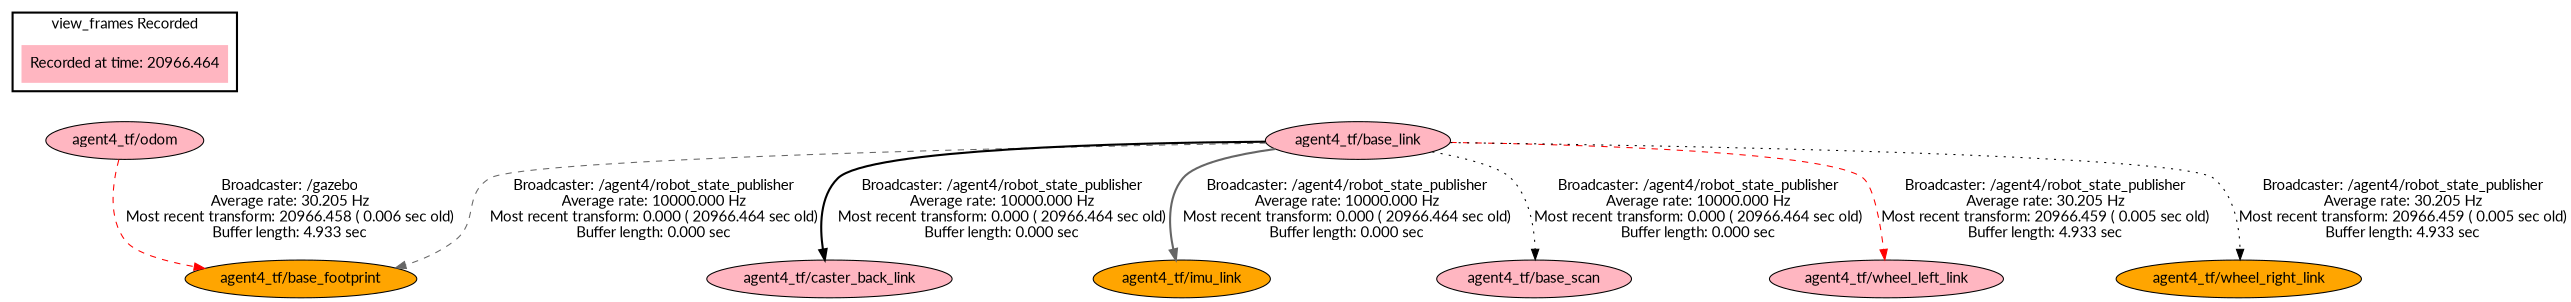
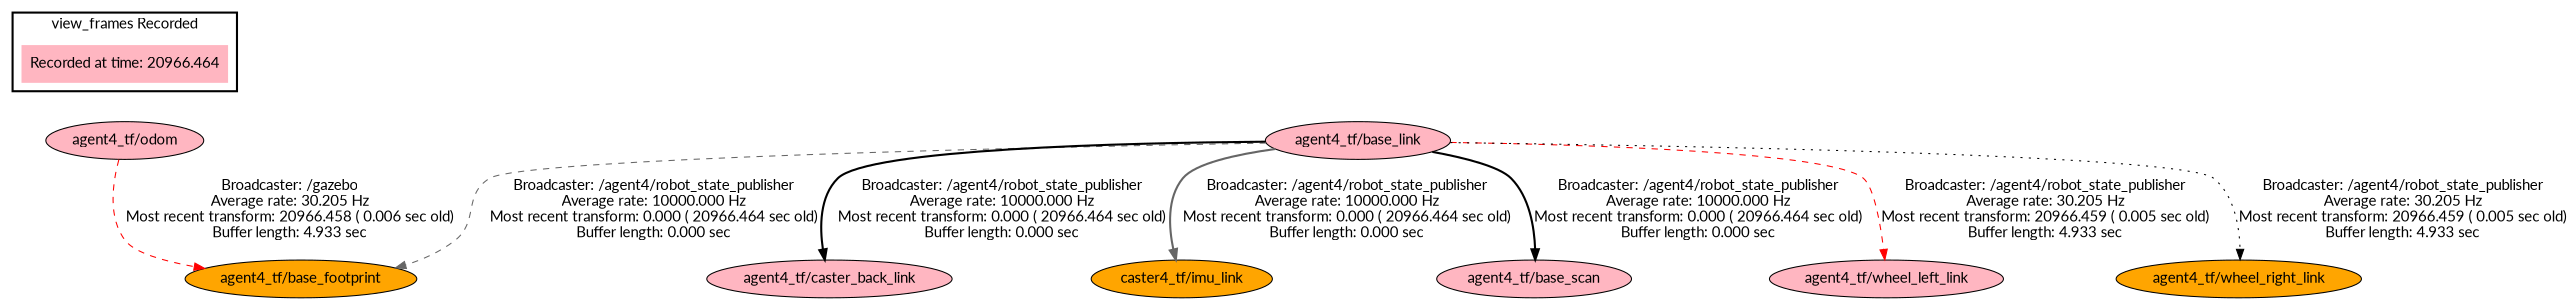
  digraph {
    fontname=Lato
    node [fillcolor=lightpink fontname=Lato style=filled]
    edge [fontname=Lato style=dashed color=black]
    "Recorded at time: 20966.464" [shape=plaintext]
    "agent4_tf/odom"
    "agent4_tf/base_footprint" [fillcolor=orange]
    "agent4_tf/base_link"
    "agent4_tf/caster_back_link"
-   "agent4_tf/imu_link" [fillcolor=orange]
+   "agent4_tf/imu_link" [fillcolor=orange label="caster4_tf/imu_link"]
    "agent4_tf/base_scan"
    "agent4_tf/wheel_left_link"
    "agent4_tf/wheel_right_link" [fillcolor=orange]
    subgraph cluster_1 {
      color=black
      label="view_frames Recorded"
      style=bold
      "Recorded at time: 20966.464"
    }
    "Recorded at time: 20966.464" -> "agent4_tf/odom" [style=invis color=""]
    "agent4_tf/odom" -> "agent4_tf/base_footprint" [color=red label="Broadcaster: /gazebo\nAverage rate: 30.205 Hz\nMost recent transform: 20966.458 ( 0.006 sec old)\nBuffer length: 4.933 sec\n"]
    "agent4_tf/base_link" -> "agent4_tf/base_footprint" [color=gray40 label="Broadcaster: /agent4/robot_state_publisher\nAverage rate: 10000.000 Hz\nMost recent transform: 0.000 ( 20966.464 sec old)\nBuffer length: 0.000 sec\n"]
    "agent4_tf/base_link" -> "agent4_tf/caster_back_link" [label="Broadcaster: /agent4/robot_state_publisher\nAverage rate: 10000.000 Hz\nMost recent transform: 0.000 ( 20966.464 sec old)\nBuffer length: 0.000 sec\n" style=bold]
    "agent4_tf/base_link" -> "agent4_tf/imu_link" [color=gray40 label="Broadcaster: /agent4/robot_state_publisher\nAverage rate: 10000.000 Hz\nMost recent transform: 0.000 ( 20966.464 sec old)\nBuffer length: 0.000 sec\n" style=bold]
-   "agent4_tf/base_link" -> "agent4_tf/base_scan" [label="Broadcaster: /agent4/robot_state_publisher\nAverage rate: 10000.000 Hz\nMost recent transform: 0.000 ( 20966.464 sec old)\nBuffer length: 0.000 sec\n" style=dotted]
+   "agent4_tf/base_link" -> "agent4_tf/base_scan" [label="Broadcaster: /agent4/robot_state_publisher\nAverage rate: 10000.000 Hz\nMost recent transform: 0.000 ( 20966.464 sec old)\nBuffer length: 0.000 sec\n" style=bold]
    "agent4_tf/base_link" -> "agent4_tf/wheel_left_link" [color=red label="Broadcaster: /agent4/robot_state_publisher\nAverage rate: 30.205 Hz\nMost recent transform: 20966.459 ( 0.005 sec old)\nBuffer length: 4.933 sec\n"]
    "agent4_tf/base_link" -> "agent4_tf/wheel_right_link" [label="Broadcaster: /agent4/robot_state_publisher\nAverage rate: 30.205 Hz\nMost recent transform: 20966.459 ( 0.005 sec old)\nBuffer length: 4.933 sec\n" style=dotted]
  }
